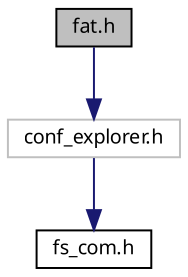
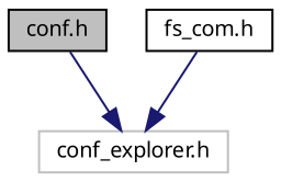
  digraph {
    node [color=black fillcolor=white fontname="FreeSans.ttf" fontsize=10 shape=record style=filled]
    edge [color=midnightblue fontname="FreeSans.ttf" fontsize=10 labelfontname="FreeSans.ttf" labelfontsize=10 style=solid]
-   n1 [fillcolor=grey75 fontcolor=black height=0.2 label="fat.h" width=0.4]
+   n1 [fillcolor=grey75 fontcolor=black height=0.2 label="conf.h" width=0.4]
    n2 [color=grey75 height=0.2 label="conf_explorer.h" width=0.4]
    n3 [height=0.2 label="fs_com.h" width=0.4]
    n1 -> n2
-   n2 -> n3
+   n3 -> n2
  }
